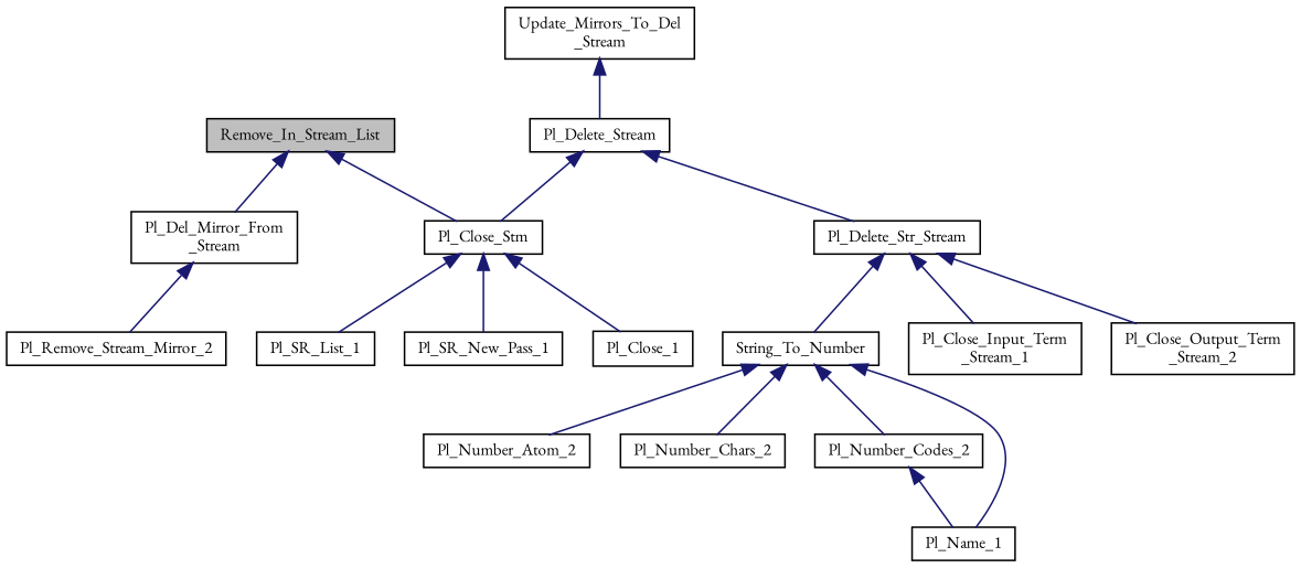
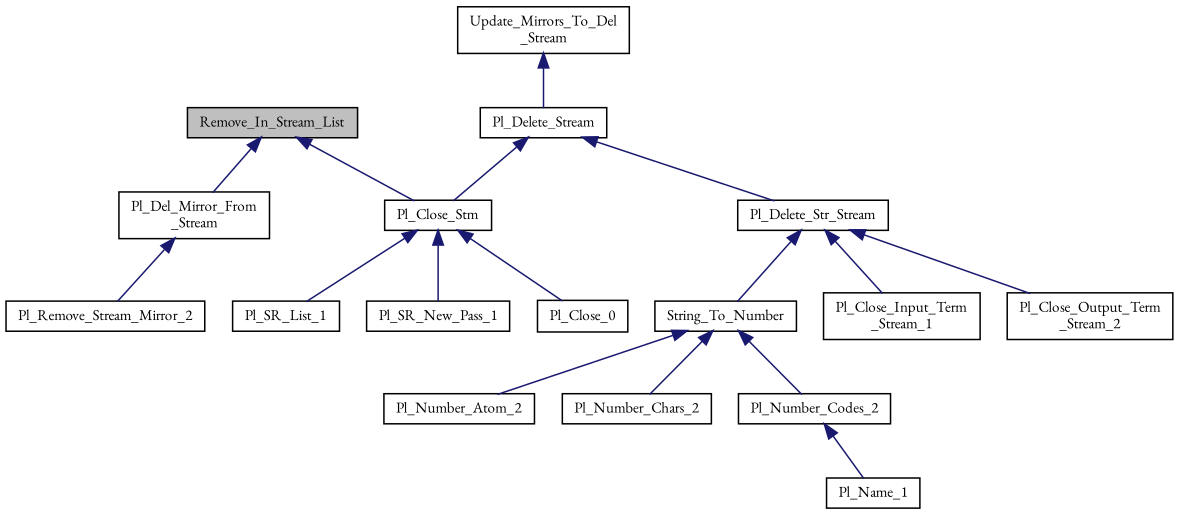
  digraph {
    fontname="EB Garamond"
    rankdir=TB
    node [color=black fillcolor=white fontname="EB Garamond" fontsize=10 shape=record style=filled]
    edge [color=midnightblue dir=back fontname="EB Garamond" fontsize=10 labelfontname=Helvetica labelfontsize=10 style=solid]
    n1 [fillcolor=grey75 fontcolor=black height=0.2 label=Remove_In_Stream_List width=0.4]
    n2 [height=0.2 label="Pl_Del_Mirror_From\l_Stream" width=0.4]
    n3 [height=0.2 label=Pl_Close_Stm width=0.4]
    n4 [height=0.2 label=Pl_Remove_Stream_Mirror_2 width=0.4]
    n5 [height=0.2 label="Update_Mirrors_To_Del\l_Stream" width=0.4]
    n6 [height=0.2 label=Pl_Delete_Stream width=0.4]
    n7 [height=0.2 label=Pl_Delete_Str_Stream width=0.4]
    n8 [height=0.2 label=Pl_SR_List_1 width=0.4]
    n9 [height=0.2 label=Pl_SR_New_Pass_1 width=0.4]
-   n10 [height=0.2 label=Pl_Close_1 width=0.4]
+   n10 [height=0.2 label=Pl_Close_0 width=0.4]
    n11 [height=0.2 label=String_To_Number width=0.4]
    n12 [height=0.2 label="Pl_Close_Input_Term\l_Stream_1" width=0.4]
    n13 [height=0.2 label="Pl_Close_Output_Term\l_Stream_2" width=0.4]
    n14 [height=0.2 label=Pl_Number_Atom_2 width=0.4]
    n15 [height=0.2 label=Pl_Number_Chars_2 width=0.4]
    n16 [height=0.2 label=Pl_Number_Codes_2 width=0.4]
    n17 [height=0.2 label=Pl_Name_1 width=0.4]
    n1 -> n2
    n1 -> n3
    n2 -> n4
    n3 -> n8
    n3 -> n9
    n3 -> n10
    n5 -> n6
    n6 -> n3
    n6 -> n7
    n7 -> n11
    n7 -> n12
    n7 -> n13
    n11 -> n14
    n11 -> n15
    n11 -> n16
-   n11 -> n17
    n16 -> n17
  }
